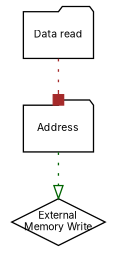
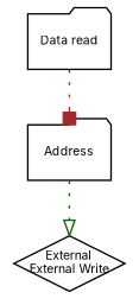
  digraph {
    fontname=Inter
    rankdir=TB
    node [fontname=Inter fontsize=8 shape=folder]
    edge [fontcolor=Red fontname=Inter fontsize=8 style=dotted]
    n1 [label=Address]
-   n2 [fixedsize=true label="External\nMemory Write" shape=diamond width=1]
+   n2 [fixedsize=true label="External\nExternal Write" shape=diamond width=1]
    n3 [label="Data read"]
    n1 -> n2 [arrowhead=onormal color=darkgreen]
    n3 -> n1 [arrowhead=box color=brown]
  }
